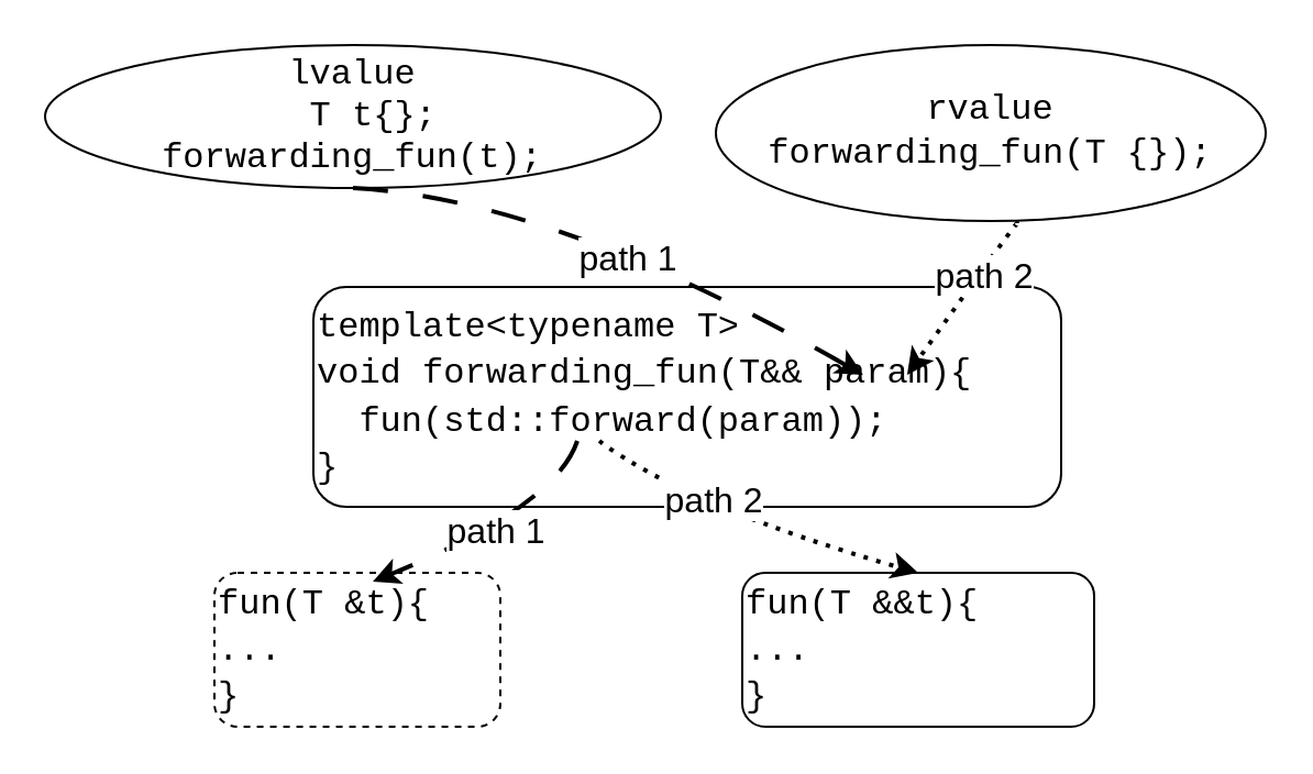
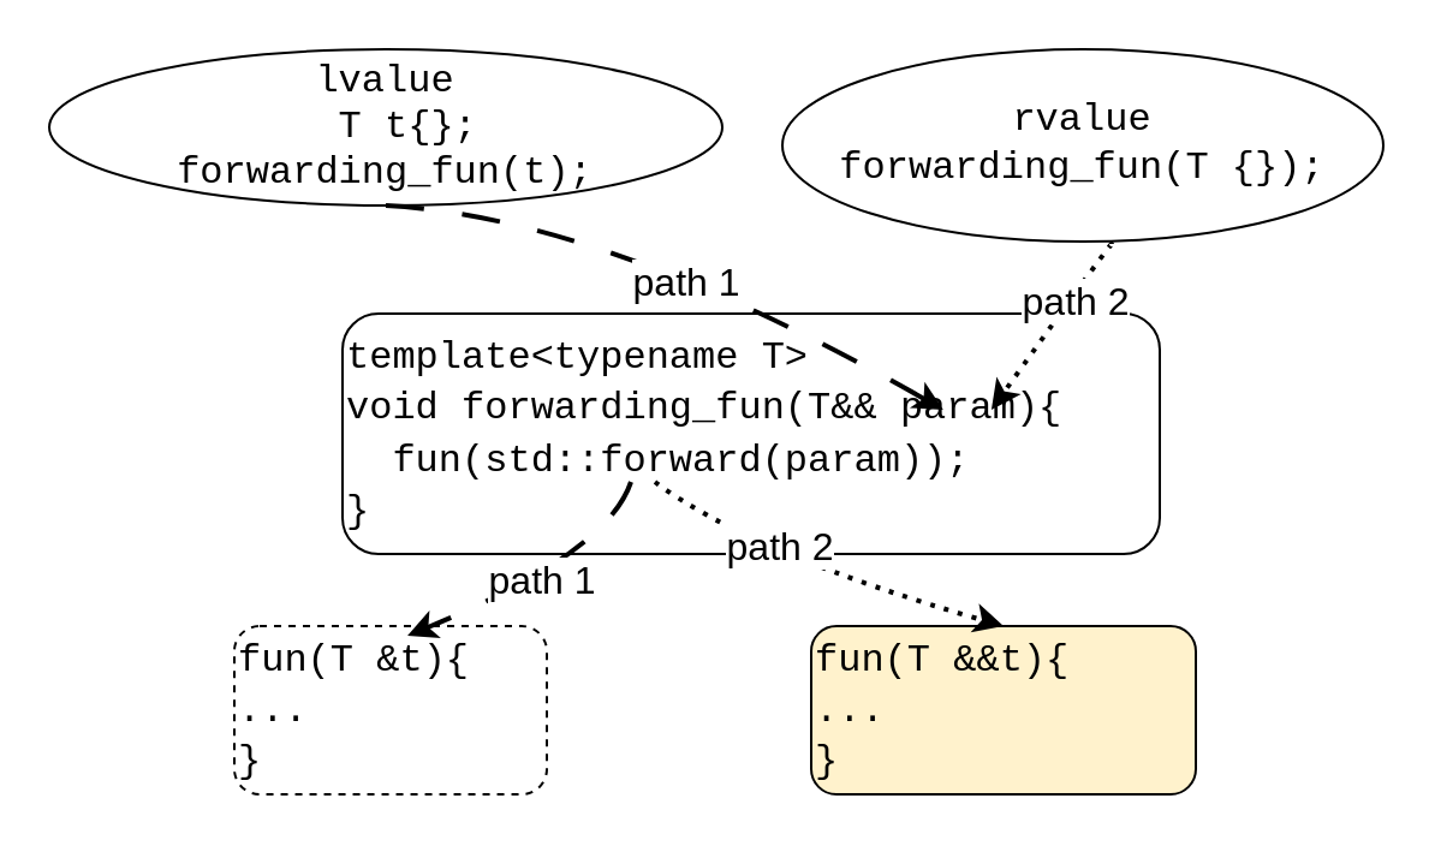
  <mxCell id="0" />
  <mxCell id="1" parent="0" />
  <mxCell id="2" value="&lt;div style=&quot;font-size: 16px;&quot;&gt;&lt;font face=&quot;Courier New&quot; style=&quot;font-size: 16px;&quot;&gt;template&amp;lt;typename T&amp;gt;&lt;/font&gt;&lt;/div&gt;&lt;div style=&quot;font-size: 16px;&quot;&gt;&lt;font face=&quot;Courier New&quot; style=&quot;font-size: 16px;&quot;&gt;void forwarding_fun(T&amp;amp;&amp;amp; param){&lt;/font&gt;&lt;/div&gt;&lt;div style=&quot;font-size: 16px;&quot;&gt;&lt;font face=&quot;Courier New&quot;&gt;&amp;nbsp; fun(std::forward(param));&lt;/font&gt;&lt;/div&gt;&lt;div style=&quot;font-size: 16px;&quot;&gt;&lt;font face=&quot;Courier New&quot; style=&quot;font-size: 16px;&quot;&gt;}&lt;/font&gt;&lt;/div&gt;" style="rounded=1;whiteSpace=wrap;html=1;align=left;" vertex="1" parent="1"><mxGeometry x="142" y="130" width="340" height="100" as="geometry" /></mxCell>
  <mxCell id="3" value="&lt;div style=&quot;font-size: 16px;&quot;&gt;&lt;font face=&quot;Courier New&quot;&gt;fun(T &amp;amp;t){&lt;/font&gt;&lt;/div&gt;&lt;div style=&quot;font-size: 16px;&quot;&gt;&lt;font face=&quot;Courier New&quot;&gt;...&lt;/font&gt;&lt;/div&gt;&lt;div style=&quot;font-size: 16px;&quot;&gt;&lt;font face=&quot;Courier New&quot;&gt;}&lt;/font&gt;&lt;/div&gt;" style="rounded=1;whiteSpace=wrap;html=1;align=left;dashed=1;" vertex="1" parent="1"><mxGeometry x="97" y="260" width="130" height="70" as="geometry" /></mxCell>
- <mxCell id="4" value="&lt;div style=&quot;font-size: 16px;&quot;&gt;&lt;font face=&quot;Courier New&quot;&gt;fun(T &amp;amp;&amp;amp;t){&lt;/font&gt;&lt;/div&gt;&lt;div style=&quot;font-size: 16px;&quot;&gt;&lt;font face=&quot;Courier New&quot;&gt;...&lt;/font&gt;&lt;/div&gt;&lt;div style=&quot;font-size: 16px;&quot;&gt;&lt;font face=&quot;Courier New&quot;&gt;}&lt;/font&gt;&lt;/div&gt;" style="rounded=1;whiteSpace=wrap;html=1;align=left;" vertex="1" parent="1"><mxGeometry x="337" y="260" width="160" height="70" as="geometry" /></mxCell>
+ <mxCell id="4" value="&lt;div style=&quot;font-size: 16px;&quot;&gt;&lt;font face=&quot;Courier New&quot;&gt;fun(T &amp;amp;&amp;amp;t){&lt;/font&gt;&lt;/div&gt;&lt;div style=&quot;font-size: 16px;&quot;&gt;&lt;font face=&quot;Courier New&quot;&gt;...&lt;/font&gt;&lt;/div&gt;&lt;div style=&quot;font-size: 16px;&quot;&gt;&lt;font face=&quot;Courier New&quot;&gt;}&lt;/font&gt;&lt;/div&gt;" style="rounded=1;whiteSpace=wrap;html=1;align=left;fillColor=#fff2cc;" vertex="1" parent="1"><mxGeometry x="337" y="260" width="160" height="70" as="geometry" /></mxCell>
  <mxCell id="5" value="lvalue&lt;div style=&quot;font-size: 16px;&quot;&gt;&amp;nbsp; T t{};&lt;/div&gt;&lt;div style=&quot;font-size: 16px;&quot;&gt;forwarding_fun(t);&lt;/div&gt;" style="ellipse;whiteSpace=wrap;html=1;fontSize=16;fontFamily=Courier New;" vertex="1" parent="1"><mxGeometry x="20" y="20" width="280" height="65" as="geometry" /></mxCell>
  <mxCell id="6" value="&lt;div style=&quot;font-size: 16px;&quot;&gt;rvalue&lt;/div&gt;&lt;div style=&quot;font-size: 16px;&quot;&gt;forwarding_fun(T {});&lt;/div&gt;" style="ellipse;whiteSpace=wrap;html=1;fontSize=16;fontFamily=Courier New;" vertex="1" parent="1"><mxGeometry x="325" y="20" width="250" height="80" as="geometry" /></mxCell>
  <mxCell id="7" value="" style="curved=1;endArrow=classic;html=1;rounded=0;exitX=0.5;exitY=1;exitDx=0;exitDy=0;entryX=0.735;entryY=0.4;entryDx=0;entryDy=0;entryPerimeter=0;strokeWidth=2;dashed=1;dashPattern=8 8;" edge="1" parent="1" source="5" target="2"><mxGeometry width="50" height="50" relative="1" as="geometry"><mxPoint x="-108" y="60" as="sourcePoint" /><mxPoint x="-58" y="10" as="targetPoint" /><Array as="points"><mxPoint x="252" y="90" /></Array></mxGeometry></mxCell>
  <mxCell id="8" value="&lt;font style=&quot;font-size: 16px;&quot;&gt;path 1&lt;/font&gt;" style="edgeLabel;html=1;align=center;verticalAlign=middle;resizable=0;points=[];" vertex="1" connectable="0" parent="7"><mxGeometry x="0.061" y="-7" relative="1" as="geometry"><mxPoint as="offset" /></mxGeometry></mxCell>
  <mxCell id="9" value="" style="curved=1;endArrow=classic;html=1;rounded=0;exitX=0.548;exitY=1.013;exitDx=0;exitDy=0;entryX=0.794;entryY=0.4;entryDx=0;entryDy=0;entryPerimeter=0;strokeWidth=2;dashed=1;dashPattern=1 2;exitPerimeter=0;" edge="1" parent="1" source="6" target="2"><mxGeometry width="50" height="50" relative="1" as="geometry"><mxPoint x="422" y="70" as="sourcePoint" /><mxPoint x="382" y="160" as="targetPoint" /><Array as="points"><mxPoint x="462" y="100" /></Array></mxGeometry></mxCell>
  <mxCell id="10" value="&lt;font style=&quot;font-size: 16px;&quot;&gt;path 2&lt;/font&gt;" style="edgeLabel;html=1;align=center;verticalAlign=middle;resizable=0;points=[];" vertex="1" connectable="0" parent="9"><mxGeometry x="-0.295" y="2" relative="1" as="geometry"><mxPoint y="-1" as="offset" /></mxGeometry></mxCell>
  <mxCell id="11" value="&lt;font style=&quot;font-size: 16px;&quot;&gt;path 1&lt;/font&gt;" style="curved=1;endArrow=classic;html=1;rounded=0;exitX=0.5;exitY=1;exitDx=0;exitDy=0;entryX=0.554;entryY=0.057;entryDx=0;entryDy=0;entryPerimeter=0;dashed=1;strokeWidth=2;dashPattern=8 8;" edge="1" parent="1" target="3"><mxGeometry width="50" height="50" relative="1" as="geometry"><mxPoint x="262" y="200" as="sourcePoint" /><mxPoint x="512" y="300" as="targetPoint" /><Array as="points"><mxPoint x="252" y="230" /></Array></mxGeometry></mxCell>
  <mxCell id="12" value="" style="curved=1;endArrow=classic;html=1;rounded=0;exitX=0.5;exitY=1;exitDx=0;exitDy=0;entryX=0.5;entryY=0;entryDx=0;entryDy=0;dashed=1;dashPattern=1 2;strokeWidth=2;" edge="1" parent="1" target="4"><mxGeometry width="50" height="50" relative="1" as="geometry"><mxPoint x="272" y="200" as="sourcePoint" /><mxPoint x="262" y="300" as="targetPoint" /><Array as="points"><mxPoint x="312" y="230" /></Array></mxGeometry></mxCell>
  <mxCell id="13" value="&lt;font style=&quot;font-size: 16px;&quot;&gt;path 2&lt;/font&gt;" style="edgeLabel;html=1;align=center;verticalAlign=middle;resizable=0;points=[];" vertex="1" connectable="0" parent="12"><mxGeometry x="-0.249" y="6" relative="1" as="geometry"><mxPoint as="offset" /></mxGeometry></mxCell>
